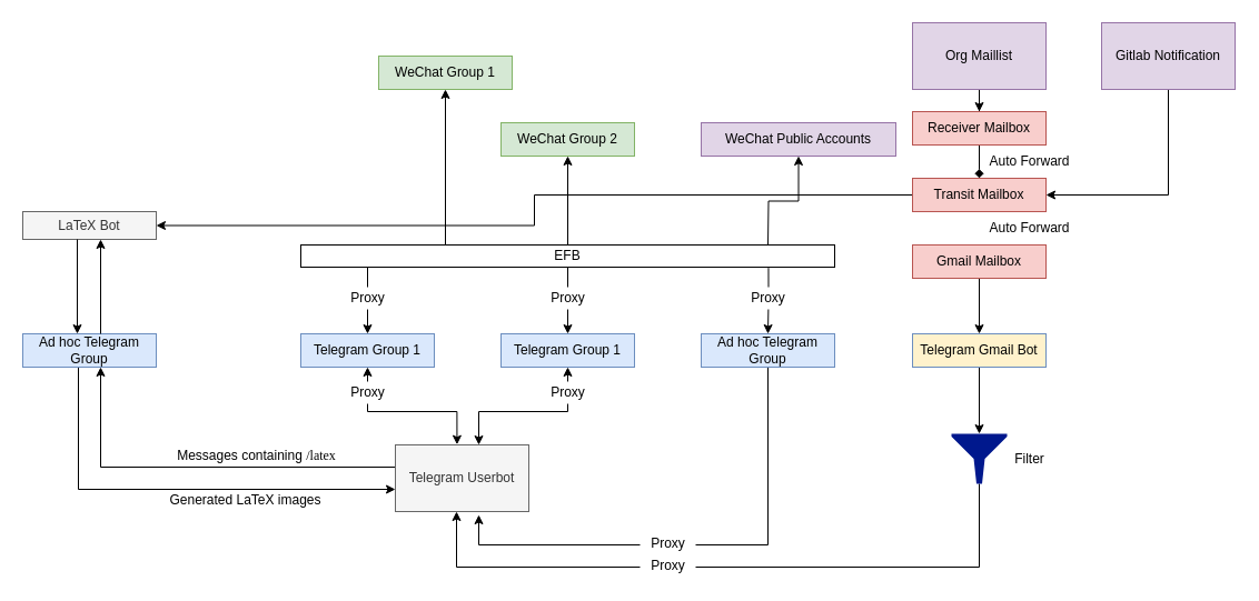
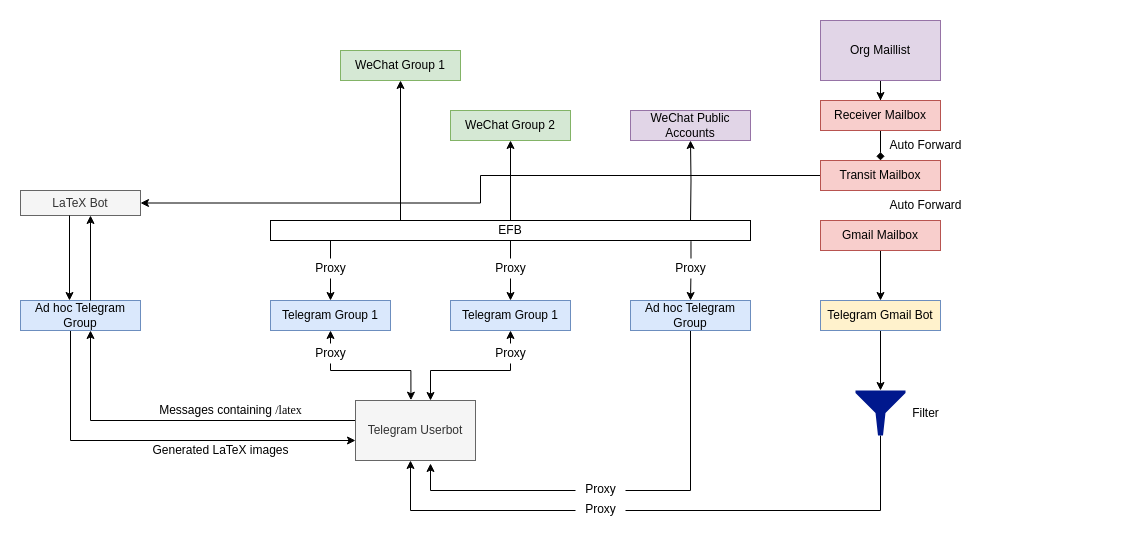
  <mxCell id="0" />
  <mxCell id="1" parent="0" />
  <mxCell id="2" style="edgeStyle=orthogonalEdgeStyle;rounded=0;orthogonalLoop=1;jettySize=auto;html=1;" edge="1" parent="1" target="3"><mxGeometry relative="1" as="geometry"><mxPoint y="220" as="sourcePoint" x="330" /></mxGeometry></mxCell>
  <mxCell id="3" value="WeChat Group 1" style="rounded=0;whiteSpace=wrap;html=1;fillColor=#d5e8d4;strokeColor=#82b366;" vertex="1" parent="1"><mxGeometry x="340" y="50" width="120" height="30" as="geometry" /></mxCell>
  <mxCell id="4" style="edgeStyle=orthogonalEdgeStyle;rounded=0;orthogonalLoop=1;jettySize=auto;html=1;exitX=0.5;exitY=0;exitDx=0;exitDy=0;entryX=0.5;entryY=1;entryDx=0;entryDy=0;" edge="1" parent="1" source="8" target="5"><mxGeometry relative="1" as="geometry" /></mxCell>
  <mxCell id="5" value="WeChat Group 2" style="rounded=0;whiteSpace=wrap;html=1;fillColor=#d5e8d4;strokeColor=#82b366;" vertex="1" parent="1"><mxGeometry x="450" y="110" width="120" height="30" as="geometry" /></mxCell>
  <mxCell id="6" style="edgeStyle=orthogonalEdgeStyle;rounded=0;orthogonalLoop=1;jettySize=auto;html=1;" edge="1" parent="1" target="7"><mxGeometry relative="1" as="geometry"><mxPoint x="690" y="221" as="sourcePoint" /></mxGeometry></mxCell>
- <mxCell id="7" value="WeChat Public Accounts" style="rounded=0;whiteSpace=wrap;html=1;fillColor=#e1d5e7;strokeColor=#9673a6;" vertex="1" parent="1"><mxGeometry x="630" y="110" width="175" height="30" as="geometry" /></mxCell>
+ <mxCell id="7" value="WeChat Public Accounts" style="rounded=0;whiteSpace=wrap;html=1;fillColor=#e1d5e7;strokeColor=#9673a6;" vertex="1" parent="1"><mxGeometry x="630" y="110" width="120" height="30" as="geometry" /></mxCell>
  <mxCell id="8" value="EFB" style="rounded=0;whiteSpace=wrap;html=1;" vertex="1" parent="1"><mxGeometry x="270" y="220" width="480" height="20" as="geometry" /></mxCell>
  <mxCell id="9" style="edgeStyle=orthogonalEdgeStyle;rounded=0;orthogonalLoop=1;jettySize=auto;html=1;exitX=0.125;exitY=1;exitDx=0;exitDy=0;exitPerimeter=0;" edge="1" parent="1" source="8" target="11"><mxGeometry relative="1" as="geometry" /></mxCell>
  <mxCell id="10" style="edgeStyle=orthogonalEdgeStyle;rounded=0;orthogonalLoop=1;jettySize=auto;html=1;startArrow=classic;startFill=1;entryX=0.462;entryY=-0.005;entryDx=0;entryDy=0;entryPerimeter=0;" edge="1" parent="1" source="11" target="19"><mxGeometry relative="1" as="geometry"><mxPoint x="400" y="403" as="targetPoint" /><Array as="points"><mxPoint y="370" x="330" /><mxPoint x="410" y="370" /><mxPoint x="410" y="400" /><mxPoint x="410" y="400" /></Array></mxGeometry></mxCell>
  <mxCell id="11" value="Telegram Group 1" style="rounded=0;whiteSpace=wrap;html=1;fillColor=#dae8fc;strokeColor=#6c8ebf;" vertex="1" parent="1"><mxGeometry x="270" y="300" width="120" height="30" as="geometry" /></mxCell>
  <mxCell id="12" style="edgeStyle=orthogonalEdgeStyle;rounded=0;orthogonalLoop=1;jettySize=auto;html=1;exitX=0.5;exitY=1;exitDx=0;exitDy=0;" edge="1" parent="1" source="8" target="14"><mxGeometry relative="1" as="geometry" /></mxCell>
  <mxCell id="13" style="edgeStyle=orthogonalEdgeStyle;rounded=0;orthogonalLoop=1;jettySize=auto;html=1;startArrow=classic;startFill=1;" edge="1" parent="1" source="14" target="19"><mxGeometry relative="1" as="geometry"><Array as="points"><mxPoint x="510" y="370" /><mxPoint x="430" y="370" /></Array></mxGeometry></mxCell>
  <mxCell id="14" value="Telegram Group 1" style="rounded=0;whiteSpace=wrap;html=1;fillColor=#dae8fc;strokeColor=#6c8ebf;" vertex="1" parent="1"><mxGeometry x="450" y="300" width="120" height="30" as="geometry" /></mxCell>
  <mxCell id="15" style="edgeStyle=orthogonalEdgeStyle;rounded=0;orthogonalLoop=1;jettySize=auto;html=1;exitX=0.876;exitY=1.033;exitDx=0;exitDy=0;exitPerimeter=0;" edge="1" parent="1" source="8" target="17"><mxGeometry relative="1" as="geometry" /></mxCell>
  <mxCell id="16" style="edgeStyle=orthogonalEdgeStyle;rounded=0;orthogonalLoop=1;jettySize=auto;html=1;exitX=0.5;exitY=1;exitDx=0;exitDy=0;" edge="1" parent="1" source="17"><mxGeometry relative="1" as="geometry"><mxPoint x="430" y="463" as="targetPoint" /><Array as="points"><mxPoint x="690" y="490" /><mxPoint x="430" y="490" /><mxPoint x="430" y="463" /></Array></mxGeometry></mxCell>
  <mxCell id="17" value="Ad hoc Telegram Group" style="rounded=0;whiteSpace=wrap;html=1;fillColor=#dae8fc;strokeColor=#6c8ebf;" vertex="1" parent="1"><mxGeometry x="630" y="300" width="120" height="30" as="geometry" /></mxCell>
  <mxCell id="18" style="edgeStyle=orthogonalEdgeStyle;rounded=0;orthogonalLoop=1;jettySize=auto;html=1;" edge="1" parent="1" source="19"><mxGeometry relative="1" as="geometry"><mxPoint x="90" y="330" as="targetPoint" /><Array as="points"><mxPoint x="90" y="420" /></Array></mxGeometry></mxCell>
  <mxCell id="19" value="Telegram Userbot" style="rounded=0;whiteSpace=wrap;html=1;fillColor=#f5f5f5;strokeColor=#666666;fontColor=#333333;" vertex="1" parent="1"><mxGeometry x="355" y="400" width="120" height="60" as="geometry" /></mxCell>
  <mxCell id="20" value="Proxy" style="text;html=1;align=center;verticalAlign=middle;resizable=0;points=[];autosize=1;strokeColor=none;fillColor=#ffffff;" vertex="1" parent="1"><mxGeometry x="305" y="258" width="50" height="20" as="geometry" /></mxCell>
  <mxCell id="21" value="Proxy" style="text;html=1;align=center;verticalAlign=middle;resizable=0;points=[];autosize=1;strokeColor=none;fillColor=#ffffff;" vertex="1" parent="1"><mxGeometry x="485" y="258" width="50" height="20" as="geometry" /></mxCell>
  <mxCell id="22" value="Proxy" style="text;html=1;align=center;verticalAlign=middle;resizable=0;points=[];autosize=1;strokeColor=none;fillColor=#ffffff;" vertex="1" parent="1"><mxGeometry x="665" y="258" width="50" height="20" as="geometry" /></mxCell>
  <mxCell id="23" style="edgeStyle=orthogonalEdgeStyle;rounded=0;orthogonalLoop=1;jettySize=auto;html=1;entryX=0.5;entryY=0;entryDx=0;entryDy=0;" edge="1" parent="1" source="24" target="26"><mxGeometry relative="1" as="geometry" /></mxCell>
  <mxCell id="24" value="Org Maillist" style="rounded=0;whiteSpace=wrap;html=1;fillColor=#e1d5e7;strokeColor=#9673a6;" vertex="1" parent="1"><mxGeometry x="820" y="20" width="120" height="60" as="geometry" /></mxCell>
  <mxCell id="25" style="edgeStyle=orthogonalEdgeStyle;rounded=0;orthogonalLoop=1;jettySize=auto;html=1;entryX=0.5;entryY=0;entryDx=0;entryDy=0;endArrow=diamond;" edge="1" parent="1" source="26" target="28"><mxGeometry relative="1" as="geometry" /></mxCell>
  <mxCell id="26" value="Receiver Mailbox" style="rounded=0;whiteSpace=wrap;html=1;fillColor=#f8cecc;strokeColor=#b85450;" vertex="1" parent="1"><mxGeometry x="820" y="100" width="120" height="30" as="geometry" /></mxCell>
  <mxCell id="27" style="edgeStyle=orthogonalEdgeStyle;rounded=0;orthogonalLoop=1;jettySize=auto;html=1;" edge="1" parent="1" source="28" target="47"><mxGeometry relative="1" as="geometry" /></mxCell>
  <mxCell id="28" value="Transit Mailbox" style="rounded=0;whiteSpace=wrap;html=1;fillColor=#f8cecc;strokeColor=#b85450;" vertex="1" parent="1"><mxGeometry x="820" y="160" width="120" height="30" as="geometry" /></mxCell>
  <mxCell id="29" style="edgeStyle=orthogonalEdgeStyle;rounded=0;orthogonalLoop=1;jettySize=auto;html=1;entryX=0.5;entryY=0;entryDx=0;entryDy=0;" edge="1" parent="1" source="30" target="32"><mxGeometry relative="1" as="geometry" /></mxCell>
  <mxCell id="30" value="Gmail Mailbox" style="rounded=0;whiteSpace=wrap;html=1;fillColor=#f8cecc;strokeColor=#b85450;" vertex="1" parent="1"><mxGeometry x="820" y="220" width="120" height="30" as="geometry" /></mxCell>
  <mxCell id="31" style="edgeStyle=orthogonalEdgeStyle;rounded=0;orthogonalLoop=1;jettySize=auto;html=1;entryX=0.5;entryY=0;entryDx=0;entryDy=0;entryPerimeter=0;" edge="1" parent="1" source="32" target="38"><mxGeometry relative="1" as="geometry" /></mxCell>
  <mxCell id="32" value="Telegram Gmail Bot" style="rounded=0;whiteSpace=wrap;html=1;fillColor=#fff2cc;strokeColor=#6c8ebf;" vertex="1" parent="1"><mxGeometry x="820" y="300" width="120" height="30" as="geometry" /></mxCell>
  <mxCell id="33" value="&lt;div&gt;Auto Forward&lt;/div&gt;" style="text;html=1;align=center;verticalAlign=middle;resizable=0;points=[];autosize=1;strokeColor=none;" vertex="1" parent="1"><mxGeometry x="880" y="135" width="90" height="20" as="geometry" /></mxCell>
  <mxCell id="34" value="&lt;div&gt;Auto Forward&lt;/div&gt;" style="text;html=1;align=center;verticalAlign=middle;resizable=0;points=[];autosize=1;strokeColor=none;" vertex="1" parent="1"><mxGeometry x="880" y="195" width="90" height="20" as="geometry" /></mxCell>
- <mxCell id="35" style="edgeStyle=orthogonalEdgeStyle;rounded=0;orthogonalLoop=1;jettySize=auto;html=1;entryX=1;entryY=0.5;entryDx=0;entryDy=0;exitX=0.5;exitY=1;exitDx=0;exitDy=0;" edge="1" parent="1" source="36" target="28"><mxGeometry relative="1" as="geometry" /></mxCell>
- <mxCell id="36" value="Gitlab Notification" style="rounded=0;whiteSpace=wrap;html=1;fillColor=#e1d5e7;strokeColor=#9673a6;" vertex="1" parent="1"><mxGeometry x="990" y="20" width="120" height="60" as="geometry" /></mxCell>
  <mxCell id="37" style="edgeStyle=orthogonalEdgeStyle;rounded=0;orthogonalLoop=1;jettySize=auto;html=1;" edge="1" parent="1" source="38" target="19"><mxGeometry relative="1" as="geometry"><mxPoint x="494" y="470" as="targetPoint" /><Array as="points"><mxPoint x="880" y="510" /><mxPoint x="410" y="510" /></Array></mxGeometry></mxCell>
  <mxCell id="38" value="" style="aspect=fixed;pointerEvents=1;shadow=0;dashed=0;html=1;strokeColor=none;labelPosition=center;verticalLabelPosition=bottom;verticalAlign=top;align=center;fillColor=#00188D;shape=mxgraph.mscae.enterprise.filter" vertex="1" parent="1"><mxGeometry x="855" y="390" width="50" height="45" as="geometry" /></mxCell>
  <mxCell id="39" value="Filter" style="text;html=1;align=center;verticalAlign=middle;resizable=0;points=[];autosize=1;strokeColor=none;" vertex="1" parent="1"><mxGeometry x="905" y="402.5" width="40" height="20" as="geometry" /></mxCell>
  <mxCell id="40" value="Proxy" style="text;html=1;align=center;verticalAlign=middle;resizable=0;points=[];autosize=1;strokeColor=none;fillColor=#ffffff;" vertex="1" parent="1"><mxGeometry x="575" y="479" width="50" height="20" as="geometry" /></mxCell>
  <mxCell id="41" value="Proxy" style="text;html=1;align=center;verticalAlign=middle;resizable=0;points=[];autosize=1;strokeColor=none;fillColor=#ffffff;" vertex="1" parent="1"><mxGeometry x="575" y="499" width="50" height="20" as="geometry" /></mxCell>
  <mxCell id="42" value="Proxy" style="text;html=1;align=center;verticalAlign=middle;resizable=0;points=[];autosize=1;strokeColor=none;fillColor=#ffffff;" vertex="1" parent="1"><mxGeometry x="305" y="343" width="50" height="20" as="geometry" /></mxCell>
  <mxCell id="43" value="Proxy" style="text;html=1;align=center;verticalAlign=middle;resizable=0;points=[];autosize=1;strokeColor=none;fillColor=#ffffff;" vertex="1" parent="1"><mxGeometry x="485" y="343" width="50" height="20" as="geometry" /></mxCell>
  <mxCell id="44" style="edgeStyle=orthogonalEdgeStyle;rounded=0;orthogonalLoop=1;jettySize=auto;html=1;" edge="1" parent="1" source="45"><mxGeometry relative="1" as="geometry"><mxPoint x="355" y="440" as="targetPoint" /><Array as="points"><mxPoint x="70" y="440" /><mxPoint x="355" y="440" /></Array></mxGeometry></mxCell>
  <mxCell id="45" value="Ad hoc Telegram Group" style="rounded=0;whiteSpace=wrap;html=1;fillColor=#dae8fc;strokeColor=#6c8ebf;" vertex="1" parent="1"><mxGeometry x="20" y="300" width="120" height="30" as="geometry" /></mxCell>
  <mxCell id="46" value="Messages containing &lt;font face=&quot;Lucida Console&quot;&gt;/latex&lt;/font&gt;" style="text;html=1;align=center;verticalAlign=middle;resizable=0;points=[];autosize=1;strokeColor=none;" vertex="1" parent="1"><mxGeometry x="145" y="400" width="170" height="20" as="geometry" /></mxCell>
  <mxCell id="47" value="LaTeX Bot" style="rounded=0;whiteSpace=wrap;html=1;fillColor=#f5f5f5;strokeColor=#666666;fontColor=#333333;" vertex="1" parent="1"><mxGeometry x="20" y="190" width="120" height="25" as="geometry" /></mxCell>
  <mxCell id="48" value="" style="endArrow=classic;html=1;entryX=0.75;entryY=1;entryDx=0;entryDy=0;exitX=0.75;exitY=0;exitDx=0;exitDy=0;" edge="1" parent="1"><mxGeometry width="50" height="50" relative="1" as="geometry"><mxPoint x="90" y="300" as="sourcePoint" /><mxPoint x="90" y="215" as="targetPoint" /></mxGeometry></mxCell>
  <mxCell id="49" value="" style="endArrow=classic;html=1;entryX=0.75;entryY=1;entryDx=0;entryDy=0;exitX=0.75;exitY=0;exitDx=0;exitDy=0;" edge="1" parent="1"><mxGeometry width="50" height="50" relative="1" as="geometry"><mxPoint x="69" y="215" as="sourcePoint" /><mxPoint x="69" y="300" as="targetPoint" /></mxGeometry></mxCell>
  <mxCell id="50" value="Generated LaTeX images" style="text;html=1;align=center;verticalAlign=middle;resizable=0;points=[];autosize=1;strokeColor=none;" vertex="1" parent="1"><mxGeometry x="145" y="440" width="150" height="20" as="geometry" /></mxCell>
